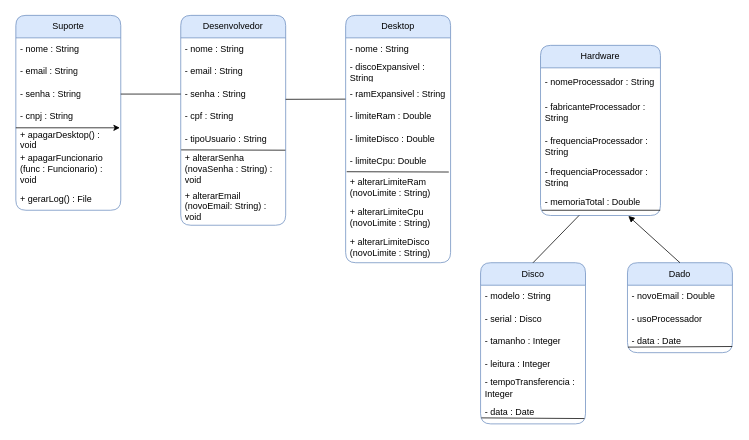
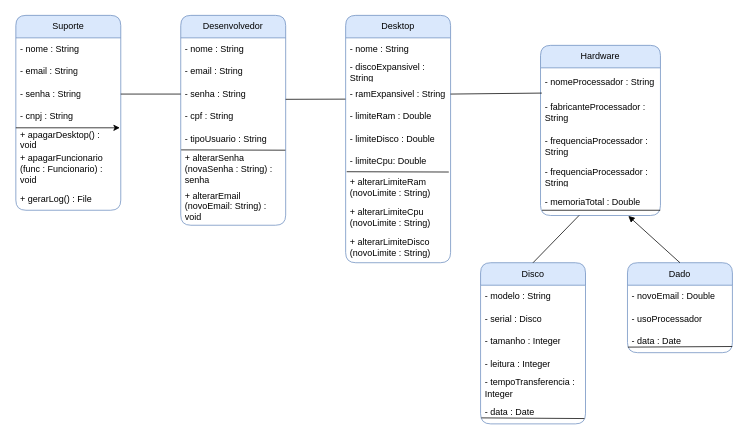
  <mxCell id="0" />
  <mxCell id="1" parent="0" />
  <mxCell id="2" value="Suporte" style="swimlane;fontStyle=0;childLayout=stackLayout;horizontal=1;startSize=30;horizontalStack=0;resizeParent=1;resizeParentMax=0;resizeLast=0;collapsible=1;marginBottom=0;whiteSpace=wrap;html=1;rounded=1;strokeColor=#6c8ebf;swimlaneLine=1;fillColor=#dae8fc;" parent="1" vertex="1"><mxGeometry x="20" y="20" width="140" height="260" as="geometry" /></mxCell>
  <mxCell id="3" value="- nome : String" style="text;strokeColor=none;fillColor=none;align=left;verticalAlign=middle;spacingLeft=4;spacingRight=4;overflow=hidden;points=[[0,0.5],[1,0.5]];portConstraint=eastwest;rotatable=0;whiteSpace=wrap;html=1;rounded=0;" parent="2" vertex="1"><mxGeometry y="30" width="140" height="30" as="geometry" /></mxCell>
  <mxCell id="4" value="- email : String" style="text;strokeColor=none;fillColor=none;align=left;verticalAlign=middle;spacingLeft=4;spacingRight=4;overflow=hidden;points=[[0,0.5],[1,0.5]];portConstraint=eastwest;rotatable=0;whiteSpace=wrap;html=1;rounded=0;" parent="2" vertex="1"><mxGeometry y="60" width="140" height="30" as="geometry" /></mxCell>
  <mxCell id="5" value="- senha : String" style="text;strokeColor=none;fillColor=none;align=left;verticalAlign=middle;spacingLeft=4;spacingRight=4;overflow=hidden;points=[[0,0.5],[1,0.5]];portConstraint=eastwest;rotatable=0;whiteSpace=wrap;html=1;rounded=0;" parent="2" vertex="1"><mxGeometry y="90" width="140" height="30" as="geometry" /></mxCell>
  <mxCell id="6" value="- cnpj : String" style="text;strokeColor=none;fillColor=none;align=left;verticalAlign=middle;spacingLeft=4;spacingRight=4;overflow=hidden;points=[[0,0.5],[1,0.5]];portConstraint=eastwest;rotatable=0;whiteSpace=wrap;html=1;rounded=0;" parent="2" vertex="1"><mxGeometry y="120" width="140" height="30" as="geometry" /></mxCell>
  <mxCell id="7" value="+ apagarDesktop() : void" style="text;strokeColor=none;fillColor=none;align=left;verticalAlign=middle;spacingLeft=4;spacingRight=4;overflow=hidden;points=[[0,0.5],[1,0.5]];portConstraint=eastwest;rotatable=0;whiteSpace=wrap;html=1;rounded=0;" parent="2" vertex="1"><mxGeometry y="150" width="140" height="30" as="geometry" /></mxCell>
  <mxCell id="8" value="+ apagarFuncionario&lt;br&gt;(func : Funcionario) : void" style="text;strokeColor=none;fillColor=none;align=left;verticalAlign=middle;spacingLeft=4;spacingRight=4;overflow=hidden;points=[[0,0.5],[1,0.5]];portConstraint=eastwest;rotatable=0;whiteSpace=wrap;html=1;rounded=0;" parent="2" vertex="1"><mxGeometry y="180" width="140" height="50" as="geometry" /></mxCell>
  <mxCell id="9" value="+ gerarLog() : File" style="text;strokeColor=none;fillColor=none;align=left;verticalAlign=middle;spacingLeft=4;spacingRight=4;overflow=hidden;points=[[0,0.5],[1,0.5]];portConstraint=eastwest;rotatable=0;whiteSpace=wrap;html=1;rounded=0;" parent="2" vertex="1"><mxGeometry y="230" width="140" height="30" as="geometry" /></mxCell>
  <mxCell id="10" value="" style="endArrow=classic;html=1;rounded=0;exitX=0;exitY=1;exitDx=0;exitDy=0;exitPerimeter=0;entryX=0.991;entryY=0;entryDx=0;entryDy=0;entryPerimeter=0;" parent="2" source="6" target="7" edge="1"><mxGeometry width="50" height="50" relative="1" as="geometry"><mxPoint x="210" y="140" as="sourcePoint" /><mxPoint x="260" y="90" as="targetPoint" /></mxGeometry></mxCell>
  <mxCell id="11" value="Desktop" style="swimlane;fontStyle=0;childLayout=stackLayout;horizontal=1;startSize=30;horizontalStack=0;resizeParent=1;resizeParentMax=0;resizeLast=0;collapsible=1;marginBottom=0;whiteSpace=wrap;html=1;rounded=1;strokeColor=#6c8ebf;swimlaneLine=1;fillColor=#dae8fc;" parent="1" vertex="1"><mxGeometry x="460" y="20" width="140" height="330" as="geometry"><mxRectangle x="1708" y="1568" width="79" height="30" as="alternateBounds" /></mxGeometry></mxCell>
  <mxCell id="12" value="- nome : String&lt;br&gt;" style="text;strokeColor=none;fillColor=none;align=left;verticalAlign=middle;spacingLeft=4;spacingRight=4;overflow=hidden;points=[[0,0.5],[1,0.5]];portConstraint=eastwest;rotatable=0;whiteSpace=wrap;html=1;rounded=0;" parent="11" vertex="1"><mxGeometry y="30" width="140" height="30" as="geometry" /></mxCell>
  <mxCell id="13" value="- discoExpansivel : String" style="text;strokeColor=none;fillColor=none;align=left;verticalAlign=middle;spacingLeft=4;spacingRight=4;overflow=hidden;points=[[0,0.5],[1,0.5]];portConstraint=eastwest;rotatable=0;whiteSpace=wrap;html=1;rounded=0;" parent="11" vertex="1"><mxGeometry y="60" width="140" height="30" as="geometry" /></mxCell>
  <mxCell id="14" value="- ramExpansivel : String" style="text;strokeColor=none;fillColor=none;align=left;verticalAlign=middle;spacingLeft=4;spacingRight=4;overflow=hidden;points=[[0,0.5],[1,0.5]];portConstraint=eastwest;rotatable=0;whiteSpace=wrap;html=1;rounded=0;" parent="11" vertex="1"><mxGeometry y="90" width="140" height="30" as="geometry" /></mxCell>
  <mxCell id="15" value="- limiteRam : Double" style="text;strokeColor=none;fillColor=none;align=left;verticalAlign=middle;spacingLeft=4;spacingRight=4;overflow=hidden;points=[[0,0.5],[1,0.5]];portConstraint=eastwest;rotatable=0;whiteSpace=wrap;html=1;rounded=0;" parent="11" vertex="1"><mxGeometry y="120" width="140" height="30" as="geometry" /></mxCell>
  <mxCell id="16" value="- limiteDisco : Double" style="text;strokeColor=none;fillColor=none;align=left;verticalAlign=middle;spacingLeft=4;spacingRight=4;overflow=hidden;points=[[0,0.5],[1,0.5]];portConstraint=eastwest;rotatable=0;whiteSpace=wrap;html=1;rounded=0;" parent="11" vertex="1"><mxGeometry y="150" width="140" height="30" as="geometry" /></mxCell>
  <mxCell id="17" value="- limiteCpu: Double" style="text;strokeColor=none;fillColor=none;align=left;verticalAlign=middle;spacingLeft=4;spacingRight=4;overflow=hidden;points=[[0,0.5],[1,0.5]];portConstraint=eastwest;rotatable=0;whiteSpace=wrap;html=1;rounded=0;" parent="11" vertex="1"><mxGeometry y="180" width="140" height="30" as="geometry" /></mxCell>
  <mxCell id="18" value="+ alterarLimiteRam (novoLimite : String)" style="text;strokeColor=none;fillColor=none;align=left;verticalAlign=middle;spacingLeft=4;spacingRight=4;overflow=hidden;points=[[0,0.5],[1,0.5]];portConstraint=eastwest;rotatable=0;whiteSpace=wrap;html=1;rounded=0;" parent="11" vertex="1"><mxGeometry y="210" width="140" height="40" as="geometry" /></mxCell>
  <mxCell id="19" value="+ alterarLimiteCpu (novoLimite : String)" style="text;strokeColor=none;fillColor=none;align=left;verticalAlign=middle;spacingLeft=4;spacingRight=4;overflow=hidden;points=[[0,0.5],[1,0.5]];portConstraint=eastwest;rotatable=0;whiteSpace=wrap;html=1;rounded=0;" parent="11" vertex="1"><mxGeometry y="250" width="140" height="40" as="geometry" /></mxCell>
  <mxCell id="20" value="+ alterarLimiteDisco (novoLimite : String)" style="text;strokeColor=none;fillColor=none;align=left;verticalAlign=middle;spacingLeft=4;spacingRight=4;overflow=hidden;points=[[0,0.5],[1,0.5]];portConstraint=eastwest;rotatable=0;whiteSpace=wrap;html=1;rounded=0;" parent="11" vertex="1"><mxGeometry y="290" width="140" height="40" as="geometry" /></mxCell>
  <mxCell id="21" value="" style="endArrow=none;html=1;rounded=0;exitX=0.01;exitY=-0.035;exitDx=0;exitDy=0;exitPerimeter=0;entryX=0.983;entryY=-0.025;entryDx=0;entryDy=0;entryPerimeter=0;" parent="11" source="18" target="18" edge="1"><mxGeometry width="50" height="50" relative="1" as="geometry"><mxPoint x="140" y="250" as="sourcePoint" /><mxPoint x="190" y="200" as="targetPoint" /></mxGeometry></mxCell>
  <mxCell id="22" value="Disco" style="swimlane;fontStyle=0;childLayout=stackLayout;horizontal=1;startSize=30;horizontalStack=0;resizeParent=1;resizeParentMax=0;resizeLast=0;collapsible=1;marginBottom=0;whiteSpace=wrap;html=1;rounded=1;strokeColor=#6c8ebf;swimlaneLine=1;fillColor=#dae8fc;movable=0;resizable=0;rotatable=0;deletable=0;editable=0;connectable=0;" parent="1" vertex="1"><mxGeometry x="640" y="350" width="140" height="215" as="geometry" /></mxCell>
  <mxCell id="23" value="- modelo : String&lt;br&gt;" style="text;strokeColor=none;fillColor=none;align=left;verticalAlign=middle;spacingLeft=4;spacingRight=4;overflow=hidden;points=[[0,0.5],[1,0.5]];portConstraint=eastwest;rotatable=0;whiteSpace=wrap;html=1;rounded=0;" parent="22" vertex="1"><mxGeometry y="30" width="140" height="30" as="geometry" /></mxCell>
  <mxCell id="24" value="- serial : Disco" style="text;strokeColor=none;fillColor=none;align=left;verticalAlign=middle;spacingLeft=4;spacingRight=4;overflow=hidden;points=[[0,0.5],[1,0.5]];portConstraint=eastwest;rotatable=0;whiteSpace=wrap;html=1;rounded=0;" parent="22" vertex="1"><mxGeometry y="60" width="140" height="30" as="geometry" /></mxCell>
  <mxCell id="25" value="- tamanho : Integer" style="text;strokeColor=none;fillColor=none;align=left;verticalAlign=middle;spacingLeft=4;spacingRight=4;overflow=hidden;points=[[0,0.5],[1,0.5]];portConstraint=eastwest;rotatable=0;whiteSpace=wrap;html=1;rounded=0;" parent="22" vertex="1"><mxGeometry y="90" width="140" height="30" as="geometry" /></mxCell>
  <mxCell id="26" value="- leitura : Integer" style="text;strokeColor=none;fillColor=none;align=left;verticalAlign=middle;spacingLeft=4;spacingRight=4;overflow=hidden;points=[[0,0.5],[1,0.5]];portConstraint=eastwest;rotatable=0;whiteSpace=wrap;html=1;rounded=0;" parent="22" vertex="1"><mxGeometry y="120" width="140" height="30" as="geometry" /></mxCell>
  <mxCell id="27" value="- tempoTransferencia : Integer" style="text;strokeColor=none;fillColor=none;align=left;verticalAlign=middle;spacingLeft=4;spacingRight=4;overflow=hidden;points=[[0,0.5],[1,0.5]];portConstraint=eastwest;rotatable=0;whiteSpace=wrap;html=1;rounded=0;" parent="22" vertex="1"><mxGeometry y="150" width="140" height="34" as="geometry" /></mxCell>
  <mxCell id="28" value="- data : Date" style="text;strokeColor=none;fillColor=none;align=left;verticalAlign=middle;spacingLeft=4;spacingRight=4;overflow=hidden;points=[[0,0.5],[1,0.5]];portConstraint=eastwest;rotatable=0;whiteSpace=wrap;html=1;rounded=0;" parent="22" vertex="1"><mxGeometry y="184" width="140" height="31" as="geometry" /></mxCell>
  <mxCell id="29" value="Dado" style="swimlane;fontStyle=0;childLayout=stackLayout;horizontal=1;startSize=30;horizontalStack=0;resizeParent=1;resizeParentMax=0;resizeLast=0;collapsible=1;marginBottom=0;whiteSpace=wrap;html=1;rounded=1;strokeColor=#6c8ebf;swimlaneLine=1;fillColor=#dae8fc;" parent="1" vertex="1"><mxGeometry x="836" y="350" width="140" height="120" as="geometry" /></mxCell>
  <mxCell id="30" value="- novoEmail : Double" style="text;strokeColor=none;fillColor=none;align=left;verticalAlign=middle;spacingLeft=4;spacingRight=4;overflow=hidden;points=[[0,0.5],[1,0.5]];portConstraint=eastwest;rotatable=0;whiteSpace=wrap;html=1;rounded=0;" parent="29" vertex="1"><mxGeometry y="30" width="140" height="30" as="geometry" /></mxCell>
  <mxCell id="31" value="- usoProcessador" style="text;strokeColor=none;fillColor=none;align=left;verticalAlign=middle;spacingLeft=4;spacingRight=4;overflow=hidden;points=[[0,0.5],[1,0.5]];portConstraint=eastwest;rotatable=0;whiteSpace=wrap;html=1;rounded=0;" parent="29" vertex="1"><mxGeometry y="60" width="140" height="30" as="geometry" /></mxCell>
  <mxCell id="32" value="- data : Date" style="text;strokeColor=none;fillColor=none;align=left;verticalAlign=middle;spacingLeft=4;spacingRight=4;overflow=hidden;points=[[0,0.5],[1,0.5]];portConstraint=eastwest;rotatable=0;whiteSpace=wrap;html=1;rounded=0;" parent="29" vertex="1"><mxGeometry y="90" width="140" height="30" as="geometry" /></mxCell>
  <mxCell id="33" value="" style="endArrow=none;html=1;rounded=0;exitX=0.004;exitY=0.753;exitDx=0;exitDy=0;exitPerimeter=0;entryX=0.998;entryY=0.726;entryDx=0;entryDy=0;entryPerimeter=0;" parent="29" source="32" target="32" edge="1"><mxGeometry width="50" height="50" relative="1" as="geometry"><mxPoint x="35" y="107" as="sourcePoint" /><mxPoint x="138" y="112" as="targetPoint" /></mxGeometry></mxCell>
  <mxCell id="34" value="Desenvolvedor" style="swimlane;fontStyle=0;childLayout=stackLayout;horizontal=1;startSize=30;horizontalStack=0;resizeParent=1;resizeParentMax=0;resizeLast=0;collapsible=1;marginBottom=0;whiteSpace=wrap;html=1;rounded=1;strokeColor=#6c8ebf;swimlaneLine=1;fillColor=#dae8fc;" parent="1" vertex="1"><mxGeometry x="240" y="20" width="140" height="280" as="geometry" /></mxCell>
  <mxCell id="35" value="- nome : String" style="text;strokeColor=none;fillColor=none;align=left;verticalAlign=middle;spacingLeft=4;spacingRight=4;overflow=hidden;points=[[0,0.5],[1,0.5]];portConstraint=eastwest;rotatable=0;whiteSpace=wrap;html=1;rounded=0;" parent="34" vertex="1"><mxGeometry y="30" width="140" height="30" as="geometry" /></mxCell>
  <mxCell id="36" value="- email : String" style="text;strokeColor=none;fillColor=none;align=left;verticalAlign=middle;spacingLeft=4;spacingRight=4;overflow=hidden;points=[[0,0.5],[1,0.5]];portConstraint=eastwest;rotatable=0;whiteSpace=wrap;html=1;rounded=0;" parent="34" vertex="1"><mxGeometry y="60" width="140" height="30" as="geometry" /></mxCell>
  <mxCell id="37" value="- senha : String" style="text;strokeColor=none;fillColor=none;align=left;verticalAlign=middle;spacingLeft=4;spacingRight=4;overflow=hidden;points=[[0,0.5],[1,0.5]];portConstraint=eastwest;rotatable=0;whiteSpace=wrap;html=1;rounded=0;" parent="34" vertex="1"><mxGeometry y="90" width="140" height="30" as="geometry" /></mxCell>
  <mxCell id="38" value="- cpf : String" style="text;strokeColor=none;fillColor=none;align=left;verticalAlign=middle;spacingLeft=4;spacingRight=4;overflow=hidden;points=[[0,0.5],[1,0.5]];portConstraint=eastwest;rotatable=0;whiteSpace=wrap;html=1;rounded=0;" parent="34" vertex="1"><mxGeometry y="120" width="140" height="30" as="geometry" /></mxCell>
  <mxCell id="39" value="- tipoUsuario : String" style="text;strokeColor=none;fillColor=none;align=left;verticalAlign=middle;spacingLeft=4;spacingRight=4;overflow=hidden;points=[[0,0.5],[1,0.5]];portConstraint=eastwest;rotatable=0;whiteSpace=wrap;html=1;rounded=0;" parent="34" vertex="1"><mxGeometry y="150" width="140" height="30" as="geometry" /></mxCell>
- <mxCell id="40" value="+ alterarSenha (novaSenha : String) : void" style="text;strokeColor=none;fillColor=none;align=left;verticalAlign=middle;spacingLeft=4;spacingRight=4;overflow=hidden;points=[[0,0.5],[1,0.5]];portConstraint=eastwest;rotatable=0;whiteSpace=wrap;html=1;rounded=0;" parent="34" vertex="1"><mxGeometry y="180" width="140" height="50" as="geometry" /></mxCell>
+ <mxCell id="40" value="+ alterarSenha (novaSenha : String) : senha" style="text;strokeColor=none;fillColor=none;align=left;verticalAlign=middle;spacingLeft=4;spacingRight=4;overflow=hidden;points=[[0,0.5],[1,0.5]];portConstraint=eastwest;rotatable=0;whiteSpace=wrap;html=1;rounded=0;" parent="34" vertex="1"><mxGeometry y="180" width="140" height="50" as="geometry" /></mxCell>
  <mxCell id="41" value="+ alterarEmail (novoEmail: String) : void" style="text;strokeColor=none;fillColor=none;align=left;verticalAlign=middle;spacingLeft=4;spacingRight=4;overflow=hidden;points=[[0,0.5],[1,0.5]];portConstraint=eastwest;rotatable=0;whiteSpace=wrap;html=1;rounded=0;" parent="34" vertex="1"><mxGeometry y="230" width="140" height="50" as="geometry" /></mxCell>
  <mxCell id="42" value="" style="endArrow=none;html=1;rounded=0;exitX=0.004;exitY=-0.011;exitDx=0;exitDy=0;exitPerimeter=0;entryX=0.997;entryY=0.996;entryDx=0;entryDy=0;entryPerimeter=0;" parent="34" source="40" target="39" edge="1"><mxGeometry width="50" height="50" relative="1" as="geometry"><mxPoint x="90" y="180" as="sourcePoint" /><mxPoint x="140" y="130" as="targetPoint" /></mxGeometry></mxCell>
  <mxCell id="43" value="Hardware" style="swimlane;fontStyle=0;childLayout=stackLayout;horizontal=1;startSize=30;horizontalStack=0;resizeParent=1;resizeParentMax=0;resizeLast=0;collapsible=1;marginBottom=0;whiteSpace=wrap;html=1;rounded=1;strokeColor=#6c8ebf;swimlaneLine=1;fillColor=#dae8fc;" parent="1" vertex="1"><mxGeometry x="720" y="60" width="160" height="227" as="geometry" /></mxCell>
  <mxCell id="44" value="- nomeProcessador : String" style="text;strokeColor=none;fillColor=none;align=left;verticalAlign=middle;spacingLeft=4;spacingRight=4;overflow=hidden;points=[[0,0.5],[1,0.5]];portConstraint=eastwest;rotatable=0;whiteSpace=wrap;html=1;rounded=0;" parent="43" vertex="1"><mxGeometry y="30" width="160" height="40" as="geometry" /></mxCell>
  <mxCell id="45" value="- fabricanteProcessador : String" style="text;strokeColor=none;fillColor=none;align=left;verticalAlign=middle;spacingLeft=4;spacingRight=4;overflow=hidden;points=[[0,0.5],[1,0.5]];portConstraint=eastwest;rotatable=0;whiteSpace=wrap;html=1;rounded=0;" parent="43" vertex="1"><mxGeometry y="70" width="160" height="40" as="geometry" /></mxCell>
  <mxCell id="46" value="- frequenciaProcessador : String" style="text;strokeColor=none;fillColor=none;align=left;verticalAlign=middle;spacingLeft=4;spacingRight=4;overflow=hidden;points=[[0,0.5],[1,0.5]];portConstraint=eastwest;rotatable=0;whiteSpace=wrap;html=1;rounded=0;" parent="43" vertex="1"><mxGeometry y="110" width="160" height="50" as="geometry" /></mxCell>
  <mxCell id="47" value="- frequenciaProcessador : String" style="text;strokeColor=none;fillColor=none;align=left;verticalAlign=middle;spacingLeft=4;spacingRight=4;overflow=hidden;points=[[0,0.5],[1,0.5]];portConstraint=eastwest;rotatable=0;whiteSpace=wrap;html=1;rounded=0;" parent="43" vertex="1"><mxGeometry y="160" width="160" height="30" as="geometry" /></mxCell>
  <mxCell id="48" value="- memoriaTotal : Double" style="text;strokeColor=none;fillColor=none;align=left;verticalAlign=middle;spacingLeft=4;spacingRight=4;overflow=hidden;points=[[0,0.5],[1,0.5]];portConstraint=eastwest;rotatable=0;whiteSpace=wrap;html=1;rounded=0;" parent="43" vertex="1"><mxGeometry y="190" width="160" height="37" as="geometry" /></mxCell>
  <mxCell id="49" value="" style="endArrow=none;html=1;rounded=0;entryX=0.998;entryY=0.73;entryDx=0;entryDy=0;entryPerimeter=0;" parent="43" edge="1"><mxGeometry width="50" height="50" relative="1" as="geometry"><mxPoint x="2" y="220" as="sourcePoint" /><mxPoint x="159.68" y="220.01" as="targetPoint" /></mxGeometry></mxCell>
  <mxCell id="50" value="" style="endArrow=none;html=1;rounded=0;entryX=0.99;entryY=0.771;entryDx=0;entryDy=0;entryPerimeter=0;" parent="1" target="28" edge="1"><mxGeometry width="50" height="50" relative="1" as="geometry"><mxPoint x="641" y="557" as="sourcePoint" /><mxPoint x="780.04" y="558.058" as="targetPoint" /></mxGeometry></mxCell>
  <mxCell id="51" value="" style="endArrow=none;html=1;rounded=0;exitX=1;exitY=0.5;exitDx=0;exitDy=0;entryX=0;entryY=0.5;entryDx=0;entryDy=0;" parent="1" source="5" target="37" edge="1"><mxGeometry width="50" height="50" relative="1" as="geometry"><mxPoint x="219" y="155" as="sourcePoint" /><mxPoint x="269" y="105" as="targetPoint" /></mxGeometry></mxCell>
  <mxCell id="52" value="" style="endArrow=none;html=1;rounded=0;entryX=-0.002;entryY=0.725;entryDx=0;entryDy=0;entryPerimeter=0;" parent="1" target="14" edge="1"><mxGeometry width="50" height="50" relative="1" as="geometry"><mxPoint x="380" y="132" as="sourcePoint" /><mxPoint x="510" y="105" as="targetPoint" /><Array as="points" /></mxGeometry></mxCell>
+ <mxCell id="53" value="" style="endArrow=none;html=1;rounded=0;exitX=1;exitY=0.5;exitDx=0;exitDy=0;entryX=0.011;entryY=0.842;entryDx=0;entryDy=0;entryPerimeter=0;" parent="1" source="14" target="44" edge="1"><mxGeometry width="50" height="50" relative="1" as="geometry"><mxPoint x="669" y="158" as="sourcePoint" /><mxPoint x="719" y="108" as="targetPoint" /></mxGeometry></mxCell>
  <mxCell id="54" value="" style="endArrow=block;html=1;rounded=0;entryX=0.732;entryY=1.016;entryDx=0;entryDy=0;entryPerimeter=0;exitX=0.5;exitY=0;exitDx=0;exitDy=0;" parent="1" source="29" target="48" edge="1"><mxGeometry width="50" height="50" relative="1" as="geometry"><mxPoint x="920" y="348" as="sourcePoint" /><mxPoint x="769.2" y="298.554" as="targetPoint" /></mxGeometry></mxCell>
  <mxCell id="55" value="" style="endArrow=none;html=1;rounded=0;entryX=0.322;entryY=0.996;entryDx=0;entryDy=0;entryPerimeter=0;" parent="1" target="48" edge="1"><mxGeometry width="50" height="50" relative="1" as="geometry"><mxPoint x="710" y="350" as="sourcePoint" /><mxPoint x="847.12" y="297.592" as="targetPoint" /></mxGeometry></mxCell>
